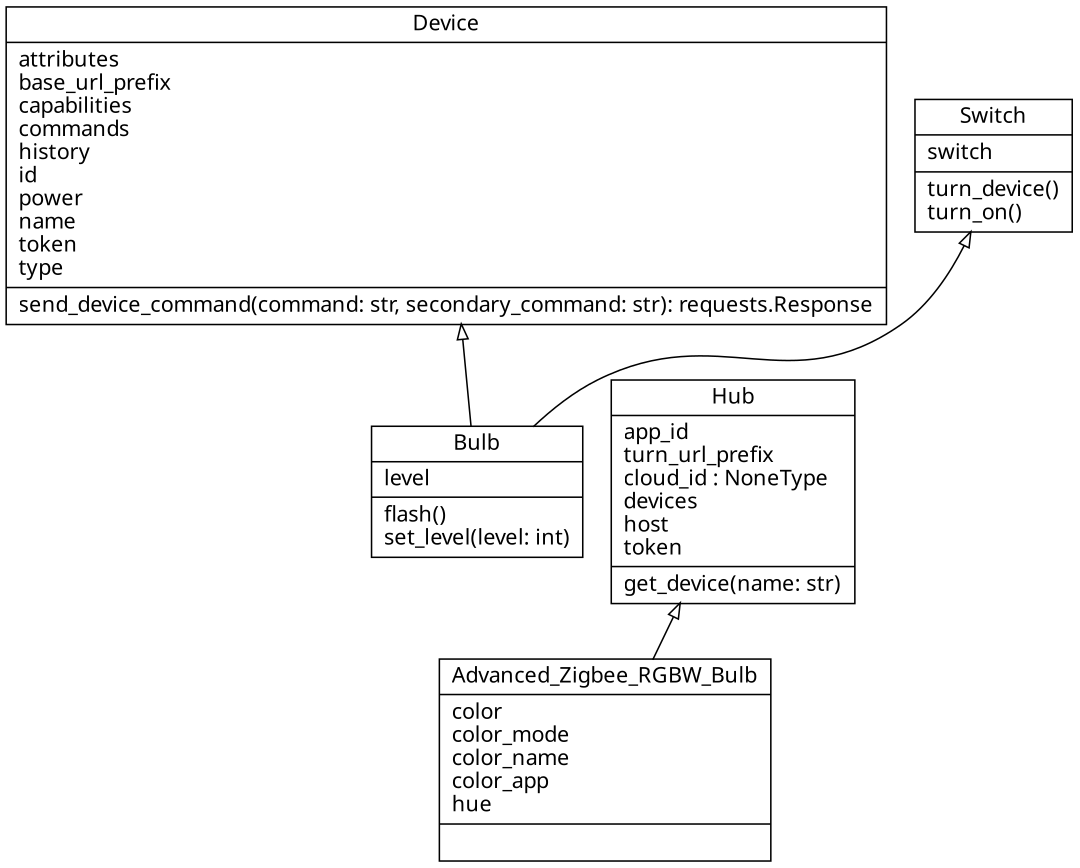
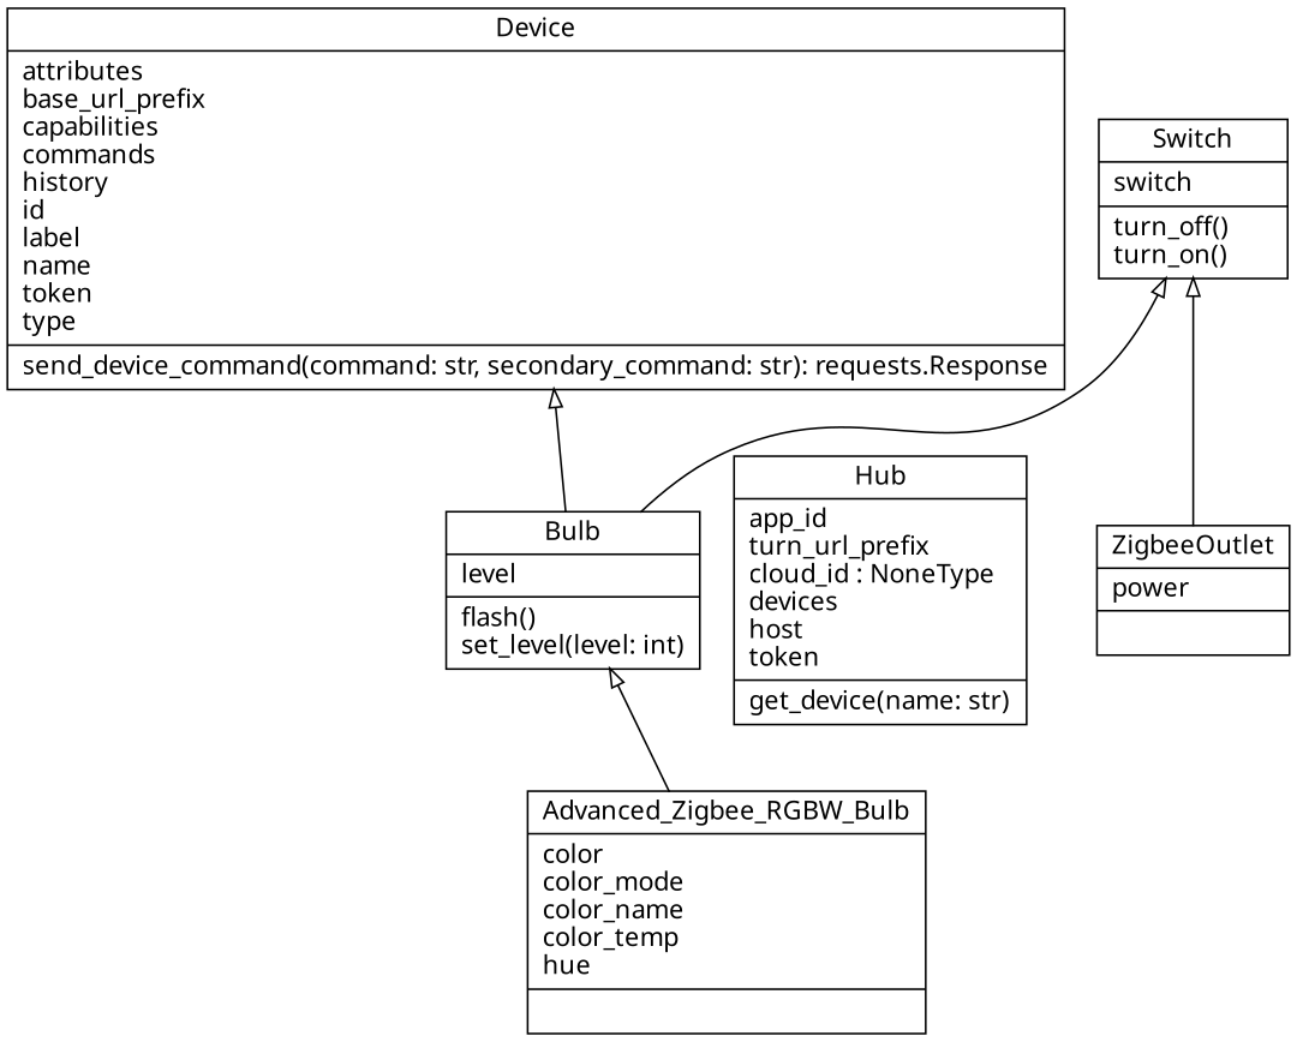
  digraph {
    fontname="Noto Sans"
    rankdir=BT
    node [color=black fontcolor=black fontname="Noto Sans" shape=record style=solid]
    edge [arrowhead=empty arrowtail=none fontname="Noto Sans"]
-   n1 [label="{Advanced_Zigbee_RGBW_Bulb|color\lcolor_mode\lcolor_name\lcolor_app\lhue\l|}"]
+   n1 [label="{Advanced_Zigbee_RGBW_Bulb|color\lcolor_mode\lcolor_name\lcolor_temp\lhue\l|}"]
    n2 [label="{Bulb|level\l|flash()\lset_level(level: int)\l}"]
-   n3 [label="{Switch|switch\l|turn_device()\lturn_on()\l}"]
-   n4 [label="{Device|attributes\lbase_url_prefix\lcapabilities\lcommands\lhistory\lid\lpower\lname\ltoken\ltype\l|send_device_command(command: str, secondary_command: str): requests.Response\l}"]
+   n3 [label="{Switch|switch\l|turn_off()\lturn_on()\l}"]
+   n4 [label="{Device|attributes\lbase_url_prefix\lcapabilities\lcommands\lhistory\lid\llabel\lname\ltoken\ltype\l|send_device_command(command: str, secondary_command: str): requests.Response\l}"]
    n5 [label="{Hub|app_id\lturn_url_prefix\lcloud_id : NoneType\ldevices\lhost\ltoken\l|get_device(name: str)\l}"]
-   n1 -> n5
+   n6 [label="{ZigbeeOutlet|power\l|}"]
+   n1 -> n2
    n2 -> n3
    n2 -> n4
+   n6 -> n3
  }
